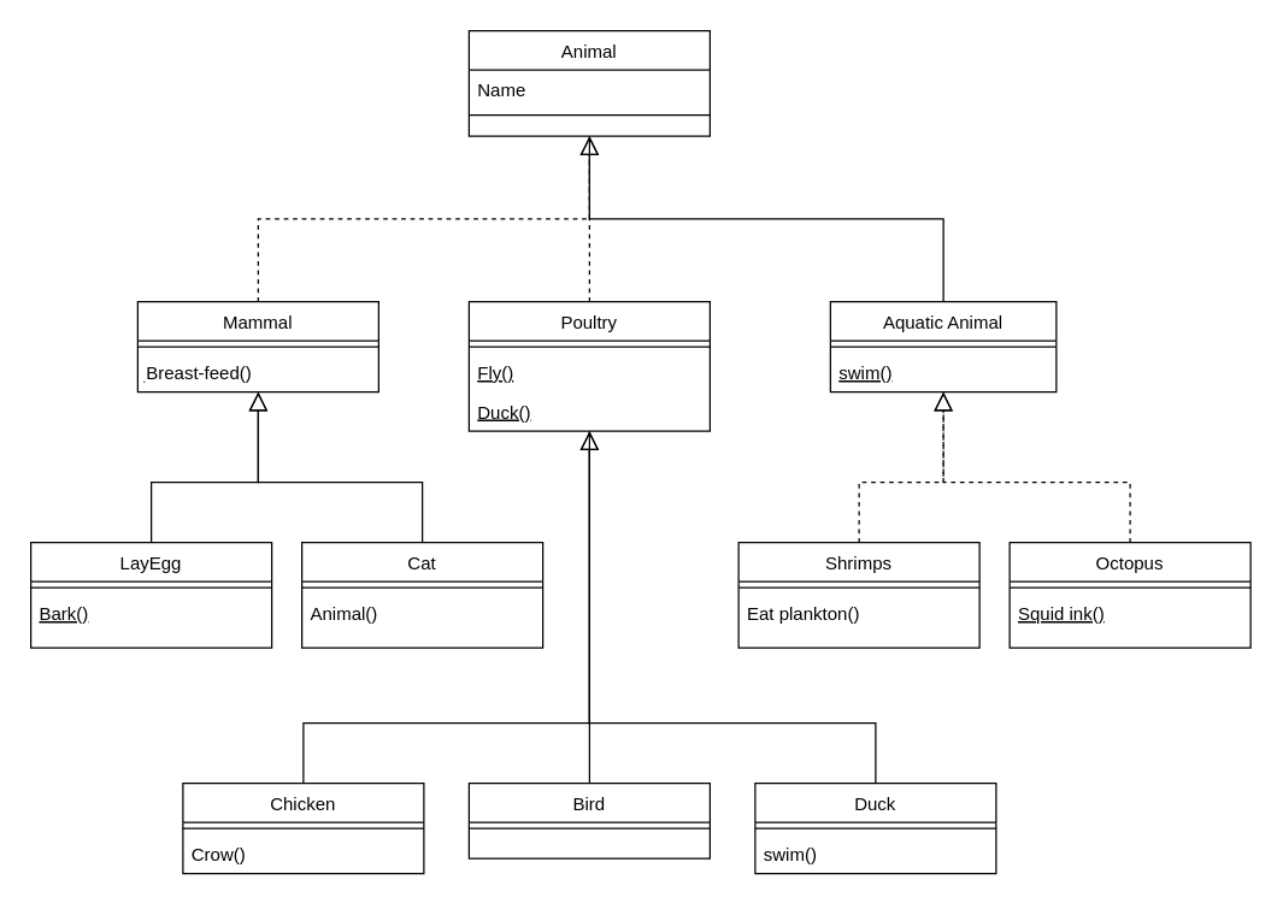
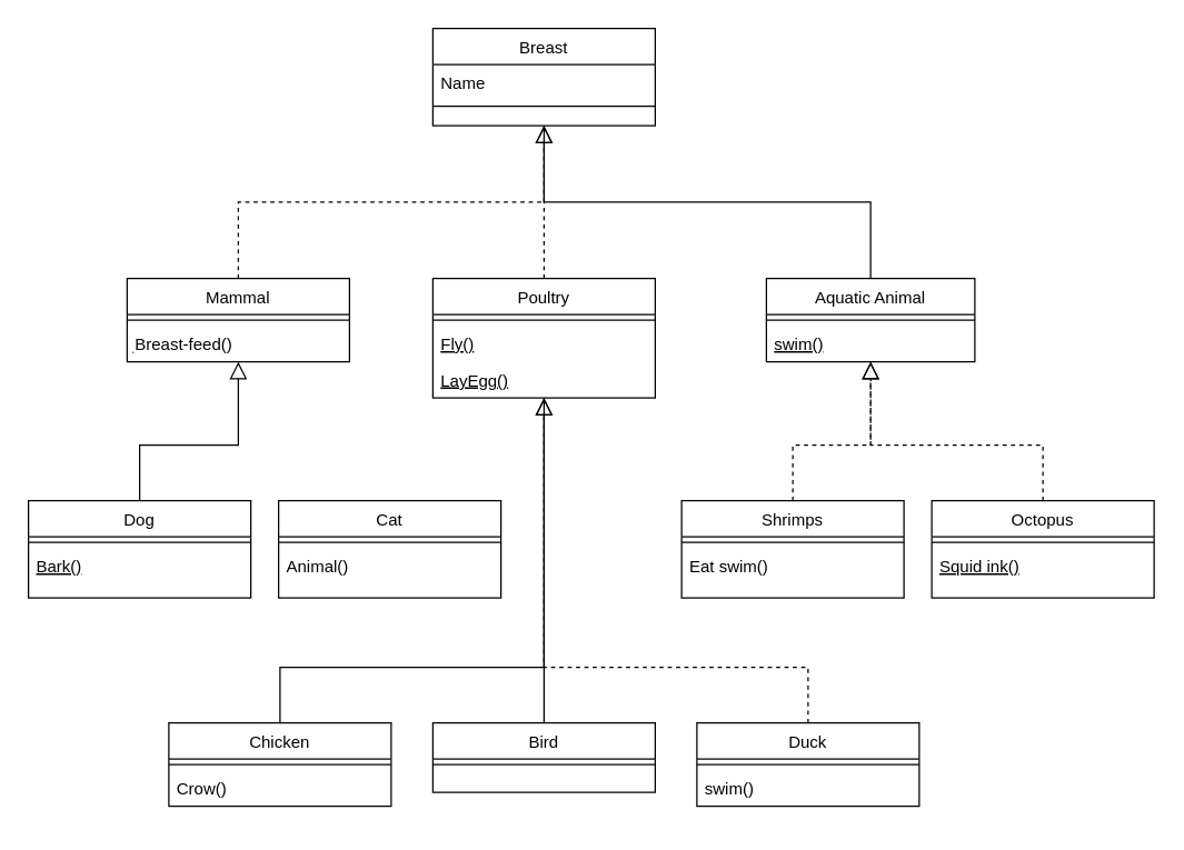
  <mxCell id="0" />
  <mxCell id="1" parent="0" />
- <mxCell id="2" value="Animal" style="swimlane;fontStyle=0;align=center;verticalAlign=top;childLayout=stackLayout;horizontal=1;startSize=26;horizontalStack=0;resizeParent=1;resizeLast=0;collapsible=1;marginBottom=0;rounded=0;shadow=0;strokeWidth=1;" parent="1" vertex="1"><mxGeometry x="311" y="20" width="160" height="70" as="geometry"><mxRectangle x="230" y="140" width="160" height="26" as="alternateBounds" /></mxGeometry></mxCell>
+ <mxCell id="2" value="Breast" style="swimlane;fontStyle=0;align=center;verticalAlign=top;childLayout=stackLayout;horizontal=1;startSize=26;horizontalStack=0;resizeParent=1;resizeLast=0;collapsible=1;marginBottom=0;rounded=0;shadow=0;strokeWidth=1;" parent="1" vertex="1"><mxGeometry x="311" y="20" width="160" height="70" as="geometry"><mxRectangle x="230" y="140" width="160" height="26" as="alternateBounds" /></mxGeometry></mxCell>
  <mxCell id="3" value="Name" style="text;align=left;verticalAlign=top;spacingLeft=4;spacingRight=4;overflow=hidden;rotatable=0;points=[[0,0.5],[1,0.5]];portConstraint=eastwest;" parent="2" vertex="1"><mxGeometry y="26" width="160" height="26" as="geometry" /></mxCell>
  <mxCell id="4" value="" style="line;html=1;strokeWidth=1;align=left;verticalAlign=middle;spacingTop=-1;spacingLeft=3;spacingRight=3;rotatable=0;labelPosition=right;points=[];portConstraint=eastwest;" parent="2" vertex="1"><mxGeometry y="52" width="160" height="8" as="geometry" /></mxCell>
  <mxCell id="5" value="Mammal" style="swimlane;fontStyle=0;align=center;verticalAlign=top;childLayout=stackLayout;horizontal=1;startSize=26;horizontalStack=0;resizeParent=1;resizeLast=0;collapsible=1;marginBottom=0;rounded=0;shadow=0;strokeWidth=1;" parent="1" vertex="1"><mxGeometry x="91" y="200" width="160" height="60" as="geometry"><mxRectangle x="130" y="380" width="160" height="26" as="alternateBounds" /></mxGeometry></mxCell>
  <mxCell id="6" value="" style="line;html=1;strokeWidth=1;align=left;verticalAlign=middle;spacingTop=-1;spacingLeft=3;spacingRight=3;rotatable=0;labelPosition=right;points=[];portConstraint=eastwest;" parent="5" vertex="1"><mxGeometry y="26" width="160" height="8" as="geometry" /></mxCell>
  <mxCell id="7" value="ฺBreast-feed()" style="text;align=left;verticalAlign=top;spacingLeft=4;spacingRight=4;overflow=hidden;rotatable=0;points=[[0,0.5],[1,0.5]];portConstraint=eastwest;" parent="5" vertex="1"><mxGeometry y="34" width="160" height="26" as="geometry" /></mxCell>
  <mxCell id="8" value="" style="endArrow=block;endSize=10;endFill=0;shadow=0;strokeWidth=1;rounded=0;edgeStyle=elbowEdgeStyle;elbow=vertical;dashed=1;" parent="1" source="5" target="2" edge="1"><mxGeometry width="160" relative="1" as="geometry"><mxPoint x="211" y="43" as="sourcePoint" /><mxPoint x="211" y="43" as="targetPoint" /></mxGeometry></mxCell>
  <mxCell id="9" value="Poultry" style="swimlane;fontStyle=0;align=center;verticalAlign=top;childLayout=stackLayout;horizontal=1;startSize=26;horizontalStack=0;resizeParent=1;resizeLast=0;collapsible=1;marginBottom=0;rounded=0;shadow=0;strokeWidth=1;" parent="1" vertex="1"><mxGeometry x="311" y="200" width="160" height="86" as="geometry"><mxRectangle x="340" y="380" width="170" height="26" as="alternateBounds" /></mxGeometry></mxCell>
  <mxCell id="10" value="" style="line;html=1;strokeWidth=1;align=left;verticalAlign=middle;spacingTop=-1;spacingLeft=3;spacingRight=3;rotatable=0;labelPosition=right;points=[];portConstraint=eastwest;" parent="9" vertex="1"><mxGeometry y="26" width="160" height="8" as="geometry" /></mxCell>
  <mxCell id="11" value="Fly()" style="text;align=left;verticalAlign=top;spacingLeft=4;spacingRight=4;overflow=hidden;rotatable=0;points=[[0,0.5],[1,0.5]];portConstraint=eastwest;fontStyle=4" parent="9" vertex="1"><mxGeometry y="34" width="160" height="26" as="geometry" /></mxCell>
- <mxCell id="12" value="Duck()" style="text;align=left;verticalAlign=top;spacingLeft=4;spacingRight=4;overflow=hidden;rotatable=0;points=[[0,0.5],[1,0.5]];portConstraint=eastwest;fontStyle=4" parent="9" vertex="1"><mxGeometry y="60" width="160" height="26" as="geometry" /></mxCell>
+ <mxCell id="12" value="LayEgg()" style="text;align=left;verticalAlign=top;spacingLeft=4;spacingRight=4;overflow=hidden;rotatable=0;points=[[0,0.5],[1,0.5]];portConstraint=eastwest;fontStyle=4" parent="9" vertex="1"><mxGeometry y="60" width="160" height="26" as="geometry" /></mxCell>
  <mxCell id="13" value="" style="endArrow=block;endSize=10;endFill=0;shadow=0;strokeWidth=1;rounded=0;edgeStyle=elbowEdgeStyle;elbow=vertical;dashed=1;" parent="1" source="9" target="2" edge="1"><mxGeometry width="160" relative="1" as="geometry"><mxPoint x="221" y="213" as="sourcePoint" /><mxPoint x="321" y="111" as="targetPoint" /></mxGeometry></mxCell>
  <mxCell id="14" value="Aquatic Animal" style="swimlane;fontStyle=0;align=center;verticalAlign=top;childLayout=stackLayout;horizontal=1;startSize=26;horizontalStack=0;resizeParent=1;resizeLast=0;collapsible=1;marginBottom=0;rounded=0;shadow=0;strokeWidth=1;" parent="1" vertex="1"><mxGeometry x="551" y="200" width="150" height="60" as="geometry"><mxRectangle x="340" y="380" width="170" height="26" as="alternateBounds" /></mxGeometry></mxCell>
  <mxCell id="15" value="" style="line;html=1;strokeWidth=1;align=left;verticalAlign=middle;spacingTop=-1;spacingLeft=3;spacingRight=3;rotatable=0;labelPosition=right;points=[];portConstraint=eastwest;" parent="14" vertex="1"><mxGeometry y="26" width="150" height="8" as="geometry" /></mxCell>
  <mxCell id="16" value="swim()" style="text;align=left;verticalAlign=top;spacingLeft=4;spacingRight=4;overflow=hidden;rotatable=0;points=[[0,0.5],[1,0.5]];portConstraint=eastwest;fontStyle=4" parent="14" vertex="1"><mxGeometry y="34" width="150" height="26" as="geometry" /></mxCell>
  <mxCell id="17" value="" style="endArrow=none;endSize=10;endFill=0;shadow=0;strokeWidth=1;rounded=0;edgeStyle=elbowEdgeStyle;elbow=vertical;entryX=0.5;entryY=1;entryDx=0;entryDy=0;" parent="1" source="14" target="2" edge="1"><mxGeometry width="160" relative="1" as="geometry"><mxPoint x="401" y="210" as="sourcePoint" /><mxPoint x="461" y="100" as="targetPoint" /></mxGeometry></mxCell>
- <mxCell id="18" value="LayEgg" style="swimlane;fontStyle=0;align=center;verticalAlign=top;childLayout=stackLayout;horizontal=1;startSize=26;horizontalStack=0;resizeParent=1;resizeLast=0;collapsible=1;marginBottom=0;rounded=0;shadow=0;strokeWidth=1;" parent="1" vertex="1"><mxGeometry x="20" y="360" width="160" height="70" as="geometry"><mxRectangle x="130" y="380" width="160" height="26" as="alternateBounds" /></mxGeometry></mxCell>
+ <mxCell id="18" value="Dog" style="swimlane;fontStyle=0;align=center;verticalAlign=top;childLayout=stackLayout;horizontal=1;startSize=26;horizontalStack=0;resizeParent=1;resizeLast=0;collapsible=1;marginBottom=0;rounded=0;shadow=0;strokeWidth=1;" parent="1" vertex="1"><mxGeometry x="20" y="360" width="160" height="70" as="geometry"><mxRectangle x="130" y="380" width="160" height="26" as="alternateBounds" /></mxGeometry></mxCell>
  <mxCell id="19" value="" style="line;html=1;strokeWidth=1;align=left;verticalAlign=middle;spacingTop=-1;spacingLeft=3;spacingRight=3;rotatable=0;labelPosition=right;points=[];portConstraint=eastwest;" parent="18" vertex="1"><mxGeometry y="26" width="160" height="8" as="geometry" /></mxCell>
  <mxCell id="20" value="Bark()" style="text;align=left;verticalAlign=top;spacingLeft=4;spacingRight=4;overflow=hidden;rotatable=0;points=[[0,0.5],[1,0.5]];portConstraint=eastwest;fontStyle=4" parent="18" vertex="1"><mxGeometry y="34" width="160" height="26" as="geometry" /></mxCell>
  <mxCell id="21" value="Cat" style="swimlane;fontStyle=0;align=center;verticalAlign=top;childLayout=stackLayout;horizontal=1;startSize=26;horizontalStack=0;resizeParent=1;resizeLast=0;collapsible=1;marginBottom=0;rounded=0;shadow=0;strokeWidth=1;" parent="1" vertex="1"><mxGeometry x="200" y="360" width="160" height="70" as="geometry"><mxRectangle x="130" y="380" width="160" height="26" as="alternateBounds" /></mxGeometry></mxCell>
  <mxCell id="22" value="" style="line;html=1;strokeWidth=1;align=left;verticalAlign=middle;spacingTop=-1;spacingLeft=3;spacingRight=3;rotatable=0;labelPosition=right;points=[];portConstraint=eastwest;" parent="21" vertex="1"><mxGeometry y="26" width="160" height="8" as="geometry" /></mxCell>
  <mxCell id="23" value="Animal()" style="text;align=left;verticalAlign=top;spacingLeft=4;spacingRight=4;overflow=hidden;rotatable=0;points=[[0,0.5],[1,0.5]];portConstraint=eastwest;" parent="21" vertex="1"><mxGeometry y="34" width="160" height="26" as="geometry" /></mxCell>
  <mxCell id="24" value="Chicken" style="swimlane;fontStyle=0;align=center;verticalAlign=top;childLayout=stackLayout;horizontal=1;startSize=26;horizontalStack=0;resizeParent=1;resizeLast=0;collapsible=1;marginBottom=0;rounded=0;shadow=0;strokeWidth=1;" parent="1" vertex="1"><mxGeometry x="121" y="520" width="160" height="60" as="geometry"><mxRectangle x="130" y="380" width="160" height="26" as="alternateBounds" /></mxGeometry></mxCell>
  <mxCell id="25" value="" style="line;html=1;strokeWidth=1;align=left;verticalAlign=middle;spacingTop=-1;spacingLeft=3;spacingRight=3;rotatable=0;labelPosition=right;points=[];portConstraint=eastwest;" parent="24" vertex="1"><mxGeometry y="26" width="160" height="8" as="geometry" /></mxCell>
  <mxCell id="26" value="Crow()" style="text;align=left;verticalAlign=top;spacingLeft=4;spacingRight=4;overflow=hidden;rotatable=0;points=[[0,0.5],[1,0.5]];portConstraint=eastwest;" vertex="1" parent="24"><mxGeometry y="34" width="160" height="26" as="geometry" /></mxCell>
  <mxCell id="27" value="Bird" style="swimlane;fontStyle=0;align=center;verticalAlign=top;childLayout=stackLayout;horizontal=1;startSize=26;horizontalStack=0;resizeParent=1;resizeLast=0;collapsible=1;marginBottom=0;rounded=0;shadow=0;strokeWidth=1;" parent="1" vertex="1"><mxGeometry x="311" y="520" width="160" height="50" as="geometry"><mxRectangle x="130" y="380" width="160" height="26" as="alternateBounds" /></mxGeometry></mxCell>
  <mxCell id="28" value="" style="line;html=1;strokeWidth=1;align=left;verticalAlign=middle;spacingTop=-1;spacingLeft=3;spacingRight=3;rotatable=0;labelPosition=right;points=[];portConstraint=eastwest;" parent="27" vertex="1"><mxGeometry y="26" width="160" height="8" as="geometry" /></mxCell>
  <mxCell id="29" value="Shrimps" style="swimlane;fontStyle=0;align=center;verticalAlign=top;childLayout=stackLayout;horizontal=1;startSize=26;horizontalStack=0;resizeParent=1;resizeLast=0;collapsible=1;marginBottom=0;rounded=0;shadow=0;strokeWidth=1;" parent="1" vertex="1"><mxGeometry x="490" y="360" width="160" height="70" as="geometry"><mxRectangle x="130" y="380" width="160" height="26" as="alternateBounds" /></mxGeometry></mxCell>
  <mxCell id="30" value="" style="line;html=1;strokeWidth=1;align=left;verticalAlign=middle;spacingTop=-1;spacingLeft=3;spacingRight=3;rotatable=0;labelPosition=right;points=[];portConstraint=eastwest;" parent="29" vertex="1"><mxGeometry y="26" width="160" height="8" as="geometry" /></mxCell>
- <mxCell id="31" value="Eat plankton()" style="text;align=left;verticalAlign=top;spacingLeft=4;spacingRight=4;overflow=hidden;rotatable=0;points=[[0,0.5],[1,0.5]];portConstraint=eastwest;" parent="29" vertex="1"><mxGeometry y="34" width="160" height="26" as="geometry" /></mxCell>
+ <mxCell id="31" value="Eat swim()" style="text;align=left;verticalAlign=top;spacingLeft=4;spacingRight=4;overflow=hidden;rotatable=0;points=[[0,0.5],[1,0.5]];portConstraint=eastwest;" parent="29" vertex="1"><mxGeometry y="34" width="160" height="26" as="geometry" /></mxCell>
  <mxCell id="32" value="Octopus" style="swimlane;fontStyle=0;align=center;verticalAlign=top;childLayout=stackLayout;horizontal=1;startSize=26;horizontalStack=0;resizeParent=1;resizeLast=0;collapsible=1;marginBottom=0;rounded=0;shadow=0;strokeWidth=1;" parent="1" vertex="1"><mxGeometry x="670" y="360" width="160" height="70" as="geometry"><mxRectangle x="130" y="380" width="160" height="26" as="alternateBounds" /></mxGeometry></mxCell>
  <mxCell id="33" value="" style="line;html=1;strokeWidth=1;align=left;verticalAlign=middle;spacingTop=-1;spacingLeft=3;spacingRight=3;rotatable=0;labelPosition=right;points=[];portConstraint=eastwest;" parent="32" vertex="1"><mxGeometry y="26" width="160" height="8" as="geometry" /></mxCell>
  <mxCell id="34" value="Squid ink()" style="text;align=left;verticalAlign=top;spacingLeft=4;spacingRight=4;overflow=hidden;rotatable=0;points=[[0,0.5],[1,0.5]];portConstraint=eastwest;fontStyle=4" parent="32" vertex="1"><mxGeometry y="34" width="160" height="26" as="geometry" /></mxCell>
  <mxCell id="35" value="" style="endArrow=block;endSize=10;endFill=0;shadow=0;strokeWidth=1;rounded=0;edgeStyle=elbowEdgeStyle;elbow=vertical;exitX=0.5;exitY=0;exitDx=0;exitDy=0;" parent="1" source="18" target="7" edge="1"><mxGeometry width="160" relative="1" as="geometry"><mxPoint x="91" y="390" as="sourcePoint" /><mxPoint x="201" y="350" as="targetPoint" /><Array as="points"><mxPoint x="171" y="320" /><mxPoint x="21" y="370" /></Array></mxGeometry></mxCell>
- <mxCell id="36" value="" style="endArrow=block;endSize=10;endFill=0;shadow=0;strokeWidth=1;rounded=0;edgeStyle=elbowEdgeStyle;elbow=vertical;exitX=0.5;exitY=0;exitDx=0;exitDy=0;" parent="1" source="21" target="7" edge="1"><mxGeometry width="160" relative="1" as="geometry"><mxPoint x="111" y="410" as="sourcePoint" /><mxPoint x="171" y="348" as="targetPoint" /><Array as="points"><mxPoint x="171" y="320" /><mxPoint x="261" y="370" /></Array></mxGeometry></mxCell>
  <mxCell id="37" value="" style="endArrow=block;endSize=10;endFill=0;shadow=0;strokeWidth=1;rounded=0;edgeStyle=elbowEdgeStyle;elbow=vertical;exitX=0.5;exitY=0;exitDx=0;exitDy=0;entryX=0.5;entryY=1;entryDx=0;entryDy=0;dashed=1;" parent="1" source="29" target="14" edge="1"><mxGeometry width="160" relative="1" as="geometry"><mxPoint x="571" y="392" as="sourcePoint" /><mxPoint x="641" y="330" as="targetPoint" /><Array as="points"><mxPoint x="591" y="320" /><mxPoint x="591" y="350" /><mxPoint x="611" y="370" /></Array></mxGeometry></mxCell>
  <mxCell id="38" value="" style="endArrow=block;endSize=10;endFill=0;shadow=0;strokeWidth=1;rounded=0;edgeStyle=elbowEdgeStyle;elbow=vertical;exitX=0.5;exitY=0;exitDx=0;exitDy=0;entryX=0.5;entryY=1;entryDx=0;entryDy=0;dashed=1;" parent="1" source="32" target="14" edge="1"><mxGeometry width="160" relative="1" as="geometry"><mxPoint x="761" y="372" as="sourcePoint" /><mxPoint x="651" y="310" as="targetPoint" /><Array as="points"><mxPoint x="681" y="320" /><mxPoint x="681" y="350" /></Array></mxGeometry></mxCell>
  <mxCell id="39" value="" style="endArrow=none;endSize=10;endFill=0;shadow=0;strokeWidth=1;rounded=0;edgeStyle=elbowEdgeStyle;elbow=vertical;exitX=0.5;exitY=0;exitDx=0;exitDy=0;entryX=0.5;entryY=1;entryDx=0;entryDy=0;" parent="1" source="24" target="9" edge="1"><mxGeometry width="160" relative="1" as="geometry"><mxPoint x="363.5" y="590" as="sourcePoint" /><mxPoint x="418.5" y="460" as="targetPoint" /><Array as="points"><mxPoint x="291" y="480" /><mxPoint x="371" y="520" /><mxPoint x="381" y="570" /><mxPoint x="371" y="560" /><mxPoint x="403.5" y="560" /></Array></mxGeometry></mxCell>
  <mxCell id="40" value="" style="endArrow=block;endSize=10;endFill=0;shadow=0;strokeWidth=1;rounded=0;edgeStyle=elbowEdgeStyle;elbow=vertical;exitX=0.5;exitY=0;exitDx=0;exitDy=0;entryX=0.5;entryY=1;entryDx=0;entryDy=0;" parent="1" source="27" target="9" edge="1"><mxGeometry width="160" relative="1" as="geometry"><mxPoint x="361" y="620" as="sourcePoint" /><mxPoint x="411" y="290" as="targetPoint" /><Array as="points"><mxPoint x="391" y="480" /><mxPoint x="411" y="580" /><mxPoint x="401" y="570" /><mxPoint x="433.5" y="570" /></Array></mxGeometry></mxCell>
  <mxCell id="41" value="Duck" style="swimlane;fontStyle=0;align=center;verticalAlign=top;childLayout=stackLayout;horizontal=1;startSize=26;horizontalStack=0;resizeParent=1;resizeLast=0;collapsible=1;marginBottom=0;rounded=0;shadow=0;strokeWidth=1;" parent="1" vertex="1"><mxGeometry x="501" y="520" width="160" height="60" as="geometry"><mxRectangle x="130" y="380" width="160" height="26" as="alternateBounds" /></mxGeometry></mxCell>
  <mxCell id="42" value="" style="line;html=1;strokeWidth=1;align=left;verticalAlign=middle;spacingTop=-1;spacingLeft=3;spacingRight=3;rotatable=0;labelPosition=right;points=[];portConstraint=eastwest;" parent="41" vertex="1"><mxGeometry y="26" width="160" height="8" as="geometry" /></mxCell>
  <mxCell id="43" value="swim()" style="text;align=left;verticalAlign=top;spacingLeft=4;spacingRight=4;overflow=hidden;rotatable=0;points=[[0,0.5],[1,0.5]];portConstraint=eastwest;" vertex="1" parent="41"><mxGeometry y="34" width="160" height="26" as="geometry" /></mxCell>
- <mxCell id="44" value="" style="endArrow=block;endSize=10;endFill=0;shadow=0;strokeWidth=1;rounded=0;edgeStyle=elbowEdgeStyle;elbow=vertical;exitX=0.5;exitY=0;exitDx=0;exitDy=0;entryX=0.5;entryY=1;entryDx=0;entryDy=0;" parent="1" source="41" target="9" edge="1"><mxGeometry width="160" relative="1" as="geometry"><mxPoint x="541" y="620" as="sourcePoint" /><mxPoint x="401" y="280" as="targetPoint" /><Array as="points"><mxPoint x="521" y="480" /><mxPoint x="531" y="520" /><mxPoint x="631" y="570" /><mxPoint x="481" y="580" /><mxPoint x="421" y="590" /><mxPoint x="411" y="580" /><mxPoint x="443.5" y="580" /></Array></mxGeometry></mxCell>
+ <mxCell id="44" value="" style="endArrow=block;endSize=10;endFill=0;shadow=0;strokeWidth=1;rounded=0;edgeStyle=elbowEdgeStyle;elbow=vertical;exitX=0.5;exitY=0;exitDx=0;exitDy=0;entryX=0.5;entryY=1;entryDx=0;entryDy=0;dashed=1;" parent="1" source="41" target="9" edge="1"><mxGeometry width="160" relative="1" as="geometry"><mxPoint x="541" y="620" as="sourcePoint" /><mxPoint x="401" y="280" as="targetPoint" /><Array as="points"><mxPoint x="521" y="480" /><mxPoint x="531" y="520" /><mxPoint x="631" y="570" /><mxPoint x="481" y="580" /><mxPoint x="421" y="590" /><mxPoint x="411" y="580" /><mxPoint x="443.5" y="580" /></Array></mxGeometry></mxCell>
